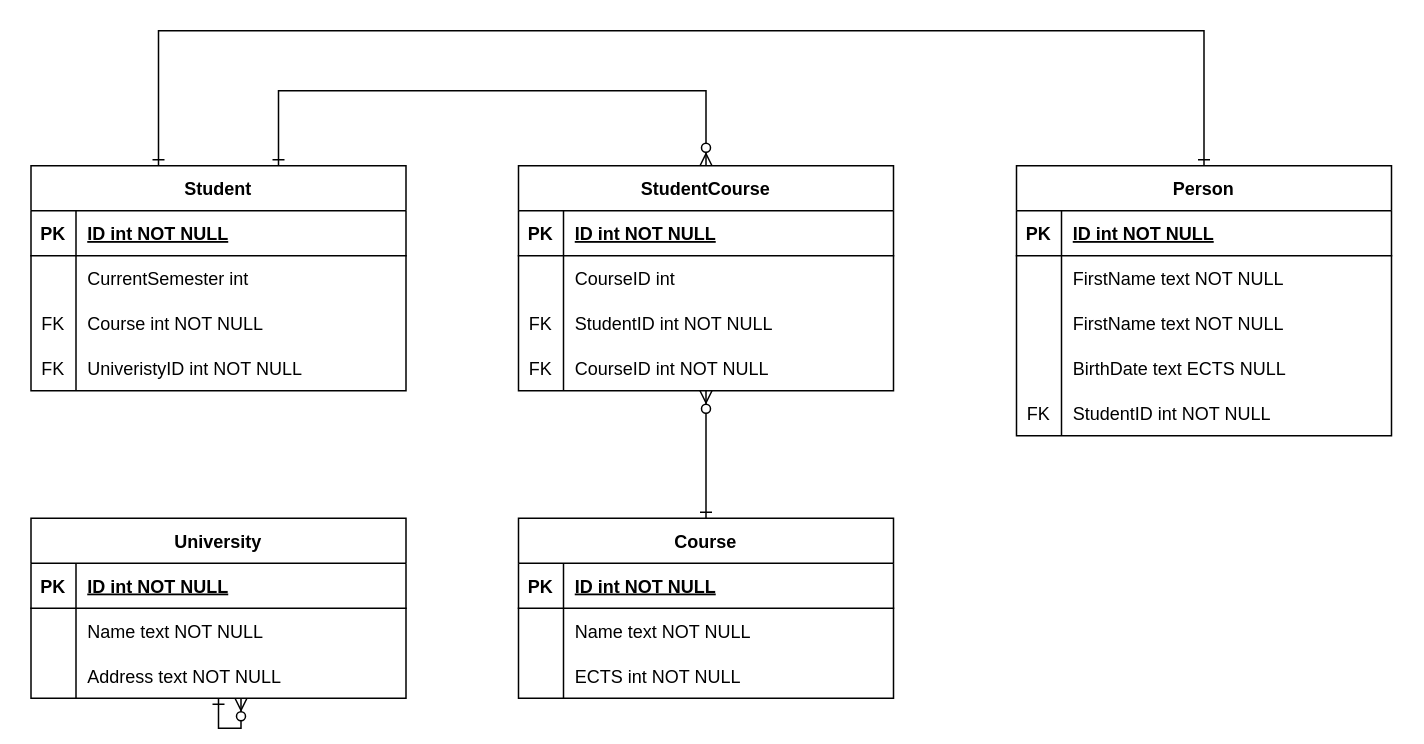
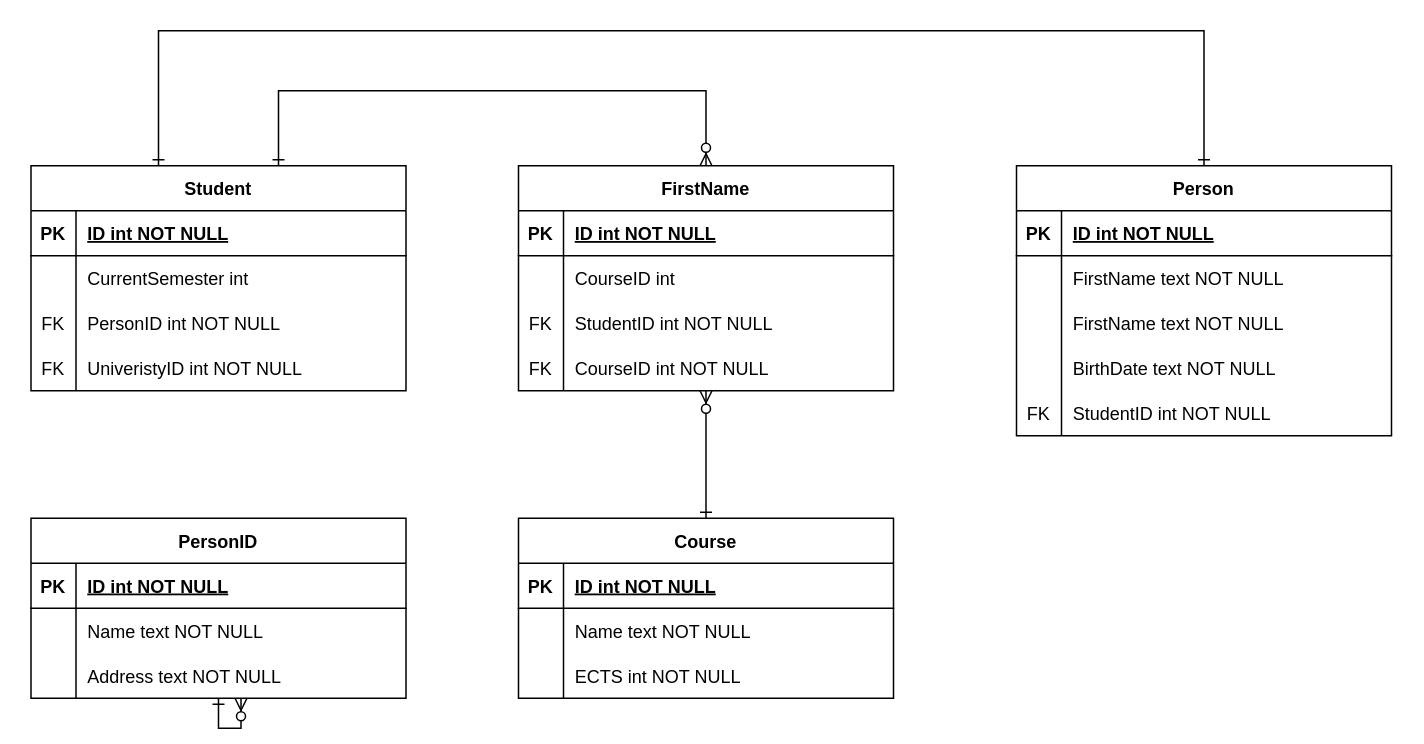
  <mxCell id="0" />
  <mxCell id="1" parent="0" />
  <mxCell id="2" style="edgeStyle=orthogonalEdgeStyle;rounded=0;orthogonalLoop=1;jettySize=auto;html=1;startArrow=ERone;startFill=0;endArrow=ERone;endFill=0;exitX=0.5;exitY=0;exitDx=0;exitDy=0;" edge="1" parent="1" source="52"><mxGeometry relative="1" as="geometry"><mxPoint x="105" y="110" as="targetPoint" /><Array as="points"><mxPoint x="802" y="20" /><mxPoint x="105" y="20" /></Array></mxGeometry></mxCell>
  <mxCell id="3" style="edgeStyle=orthogonalEdgeStyle;rounded=0;orthogonalLoop=1;jettySize=auto;html=1;startArrow=ERone;startFill=0;endArrow=ERzeroToMany;endFill=1;" edge="1" parent="1" source="19" target="28"><mxGeometry relative="1" as="geometry" /></mxCell>
  <mxCell id="4" style="edgeStyle=orthogonalEdgeStyle;rounded=0;orthogonalLoop=1;jettySize=auto;html=1;startArrow=ERzeroToMany;startFill=1;endArrow=ERone;endFill=0;" edge="1" parent="1" source="29"><mxGeometry relative="1" as="geometry"><mxPoint x="185" y="110" as="targetPoint" /><Array as="points"><mxPoint x="470" y="60" /><mxPoint x="185" y="60" /><mxPoint x="185" y="110" /></Array></mxGeometry></mxCell>
  <mxCell id="5" style="edgeStyle=orthogonalEdgeStyle;rounded=0;orthogonalLoop=1;jettySize=auto;html=1;entryX=0.5;entryY=1;entryDx=0;entryDy=0;startArrow=ERone;startFill=0;endArrow=ERzeroToMany;endFill=1;" edge="1" parent="1" source="42" target="29"><mxGeometry relative="1" as="geometry" /></mxCell>
  <mxCell id="6" value="Student" style="shape=table;startSize=30;container=1;collapsible=1;childLayout=tableLayout;fixedRows=1;rowLines=0;fontStyle=1;align=center;resizeLast=1;" vertex="1" parent="1"><mxGeometry x="20" y="110" width="250" height="150" as="geometry" /></mxCell>
  <mxCell id="7" value="" style="shape=partialRectangle;collapsible=0;dropTarget=0;pointerEvents=0;fillColor=none;points=[[0,0.5],[1,0.5]];portConstraint=eastwest;top=0;left=0;right=0;bottom=1;" vertex="1" parent="6"><mxGeometry y="30" width="250" height="30" as="geometry" /></mxCell>
  <mxCell id="8" value="PK" style="shape=partialRectangle;overflow=hidden;connectable=0;fillColor=none;top=0;left=0;bottom=0;right=0;fontStyle=1;" vertex="1" parent="7"><mxGeometry width="30" height="30" as="geometry" /></mxCell>
  <mxCell id="9" value="ID int NOT NULL" style="shape=partialRectangle;overflow=hidden;connectable=0;fillColor=none;top=0;left=0;bottom=0;right=0;align=left;spacingLeft=6;fontStyle=5;" vertex="1" parent="7"><mxGeometry x="30" width="220" height="30" as="geometry" /></mxCell>
  <mxCell id="10" value="" style="shape=partialRectangle;collapsible=0;dropTarget=0;pointerEvents=0;fillColor=none;points=[[0,0.5],[1,0.5]];portConstraint=eastwest;top=0;left=0;right=0;bottom=0;" vertex="1" parent="6"><mxGeometry y="60" width="250" height="30" as="geometry" /></mxCell>
  <mxCell id="11" value="" style="shape=partialRectangle;overflow=hidden;connectable=0;fillColor=none;top=0;left=0;bottom=0;right=0;" vertex="1" parent="10"><mxGeometry width="30" height="30" as="geometry" /></mxCell>
  <mxCell id="12" value="CurrentSemester int" style="shape=partialRectangle;overflow=hidden;connectable=0;fillColor=none;top=0;left=0;bottom=0;right=0;align=left;spacingLeft=6;" vertex="1" parent="10"><mxGeometry x="30" width="220" height="30" as="geometry" /></mxCell>
  <mxCell id="13" value="" style="shape=partialRectangle;collapsible=0;dropTarget=0;pointerEvents=0;fillColor=none;points=[[0,0.5],[1,0.5]];portConstraint=eastwest;top=0;left=0;right=0;bottom=0;" vertex="1" parent="6"><mxGeometry y="90" width="250" height="30" as="geometry" /></mxCell>
  <mxCell id="14" value="FK" style="shape=partialRectangle;overflow=hidden;connectable=0;fillColor=none;top=0;left=0;bottom=0;right=0;" vertex="1" parent="13"><mxGeometry width="30" height="30" as="geometry" /></mxCell>
- <mxCell id="15" value="Course int NOT NULL" style="shape=partialRectangle;overflow=hidden;connectable=0;fillColor=none;top=0;left=0;bottom=0;right=0;align=left;spacingLeft=6;" vertex="1" parent="13"><mxGeometry x="30" width="220" height="30" as="geometry" /></mxCell>
+ <mxCell id="15" value="PersonID int NOT NULL" style="shape=partialRectangle;overflow=hidden;connectable=0;fillColor=none;top=0;left=0;bottom=0;right=0;align=left;spacingLeft=6;" vertex="1" parent="13"><mxGeometry x="30" width="220" height="30" as="geometry" /></mxCell>
  <mxCell id="16" value="" style="shape=partialRectangle;collapsible=0;dropTarget=0;pointerEvents=0;fillColor=none;points=[[0,0.5],[1,0.5]];portConstraint=eastwest;top=0;left=0;right=0;bottom=0;" vertex="1" parent="6"><mxGeometry y="120" width="250" height="30" as="geometry" /></mxCell>
  <mxCell id="17" value="FK" style="shape=partialRectangle;overflow=hidden;connectable=0;fillColor=none;top=0;left=0;bottom=0;right=0;" vertex="1" parent="16"><mxGeometry width="30" height="30" as="geometry" /></mxCell>
  <mxCell id="18" value="UniveristyID int NOT NULL" style="shape=partialRectangle;overflow=hidden;connectable=0;fillColor=none;top=0;left=0;bottom=0;right=0;align=left;spacingLeft=6;" vertex="1" parent="16"><mxGeometry x="30" width="220" height="30" as="geometry" /></mxCell>
- <mxCell id="19" value="University" style="shape=table;startSize=30;container=1;collapsible=1;childLayout=tableLayout;fixedRows=1;rowLines=0;fontStyle=1;align=center;resizeLast=1;" vertex="1" parent="1"><mxGeometry x="20" y="345" width="250" height="120" as="geometry" /></mxCell>
+ <mxCell id="19" value="PersonID" style="shape=table;startSize=30;container=1;collapsible=1;childLayout=tableLayout;fixedRows=1;rowLines=0;fontStyle=1;align=center;resizeLast=1;" vertex="1" parent="1"><mxGeometry x="20" y="345" width="250" height="120" as="geometry" /></mxCell>
  <mxCell id="20" value="" style="shape=partialRectangle;collapsible=0;dropTarget=0;pointerEvents=0;fillColor=none;points=[[0,0.5],[1,0.5]];portConstraint=eastwest;top=0;left=0;right=0;bottom=1;" vertex="1" parent="19"><mxGeometry y="30" width="250" height="30" as="geometry" /></mxCell>
  <mxCell id="21" value="PK" style="shape=partialRectangle;overflow=hidden;connectable=0;fillColor=none;top=0;left=0;bottom=0;right=0;fontStyle=1;" vertex="1" parent="20"><mxGeometry width="30" height="30" as="geometry" /></mxCell>
  <mxCell id="22" value="ID int NOT NULL" style="shape=partialRectangle;overflow=hidden;connectable=0;fillColor=none;top=0;left=0;bottom=0;right=0;align=left;spacingLeft=6;fontStyle=5;" vertex="1" parent="20"><mxGeometry x="30" width="220" height="30" as="geometry" /></mxCell>
  <mxCell id="23" value="" style="shape=partialRectangle;collapsible=0;dropTarget=0;pointerEvents=0;fillColor=none;points=[[0,0.5],[1,0.5]];portConstraint=eastwest;top=0;left=0;right=0;bottom=0;" vertex="1" parent="19"><mxGeometry y="60" width="250" height="30" as="geometry" /></mxCell>
  <mxCell id="24" value="" style="shape=partialRectangle;overflow=hidden;connectable=0;fillColor=none;top=0;left=0;bottom=0;right=0;" vertex="1" parent="23"><mxGeometry width="30" height="30" as="geometry" /></mxCell>
  <mxCell id="25" value="Name text NOT NULL" style="shape=partialRectangle;overflow=hidden;connectable=0;fillColor=none;top=0;left=0;bottom=0;right=0;align=left;spacingLeft=6;" vertex="1" parent="23"><mxGeometry x="30" width="220" height="30" as="geometry" /></mxCell>
  <mxCell id="26" value="" style="shape=partialRectangle;collapsible=0;dropTarget=0;pointerEvents=0;fillColor=none;points=[[0,0.5],[1,0.5]];portConstraint=eastwest;top=0;left=0;right=0;bottom=0;" vertex="1" parent="19"><mxGeometry y="90" width="250" height="30" as="geometry" /></mxCell>
  <mxCell id="27" value="" style="shape=partialRectangle;overflow=hidden;connectable=0;fillColor=none;top=0;left=0;bottom=0;right=0;" vertex="1" parent="26"><mxGeometry width="30" height="30" as="geometry" /></mxCell>
  <mxCell id="28" value="Address text NOT NULL" style="shape=partialRectangle;overflow=hidden;connectable=0;fillColor=none;top=0;left=0;bottom=0;right=0;align=left;spacingLeft=6;" vertex="1" parent="26"><mxGeometry x="30" width="220" height="30" as="geometry" /></mxCell>
- <mxCell id="29" value="StudentCourse" style="shape=table;startSize=30;container=1;collapsible=1;childLayout=tableLayout;fixedRows=1;rowLines=0;fontStyle=1;align=center;resizeLast=1;" vertex="1" parent="1"><mxGeometry x="345" y="110" width="250" height="150" as="geometry" /></mxCell>
+ <mxCell id="29" value="FirstName" style="shape=table;startSize=30;container=1;collapsible=1;childLayout=tableLayout;fixedRows=1;rowLines=0;fontStyle=1;align=center;resizeLast=1;" vertex="1" parent="1"><mxGeometry x="345" y="110" width="250" height="150" as="geometry" /></mxCell>
  <mxCell id="30" value="" style="shape=partialRectangle;collapsible=0;dropTarget=0;pointerEvents=0;fillColor=none;points=[[0,0.5],[1,0.5]];portConstraint=eastwest;top=0;left=0;right=0;bottom=1;" vertex="1" parent="29"><mxGeometry y="30" width="250" height="30" as="geometry" /></mxCell>
  <mxCell id="31" value="PK" style="shape=partialRectangle;overflow=hidden;connectable=0;fillColor=none;top=0;left=0;bottom=0;right=0;fontStyle=1;" vertex="1" parent="30"><mxGeometry width="30" height="30" as="geometry" /></mxCell>
  <mxCell id="32" value="ID int NOT NULL" style="shape=partialRectangle;overflow=hidden;connectable=0;fillColor=none;top=0;left=0;bottom=0;right=0;align=left;spacingLeft=6;fontStyle=5;" vertex="1" parent="30"><mxGeometry x="30" width="220" height="30" as="geometry" /></mxCell>
  <mxCell id="33" value="" style="shape=partialRectangle;collapsible=0;dropTarget=0;pointerEvents=0;fillColor=none;points=[[0,0.5],[1,0.5]];portConstraint=eastwest;top=0;left=0;right=0;bottom=0;" vertex="1" parent="29"><mxGeometry y="60" width="250" height="30" as="geometry" /></mxCell>
  <mxCell id="34" value="" style="shape=partialRectangle;overflow=hidden;connectable=0;fillColor=none;top=0;left=0;bottom=0;right=0;" vertex="1" parent="33"><mxGeometry width="30" height="30" as="geometry" /></mxCell>
  <mxCell id="35" value="CourseID int" style="shape=partialRectangle;overflow=hidden;connectable=0;fillColor=none;top=0;left=0;bottom=0;right=0;align=left;spacingLeft=6;" vertex="1" parent="33"><mxGeometry x="30" width="220" height="30" as="geometry" /></mxCell>
  <mxCell id="36" value="" style="shape=partialRectangle;collapsible=0;dropTarget=0;pointerEvents=0;fillColor=none;points=[[0,0.5],[1,0.5]];portConstraint=eastwest;top=0;left=0;right=0;bottom=0;" vertex="1" parent="29"><mxGeometry y="90" width="250" height="30" as="geometry" /></mxCell>
  <mxCell id="37" value="FK" style="shape=partialRectangle;overflow=hidden;connectable=0;fillColor=none;top=0;left=0;bottom=0;right=0;" vertex="1" parent="36"><mxGeometry width="30" height="30" as="geometry" /></mxCell>
  <mxCell id="38" value="StudentID int NOT NULL" style="shape=partialRectangle;overflow=hidden;connectable=0;fillColor=none;top=0;left=0;bottom=0;right=0;align=left;spacingLeft=6;" vertex="1" parent="36"><mxGeometry x="30" width="220" height="30" as="geometry" /></mxCell>
  <mxCell id="39" value="" style="shape=partialRectangle;collapsible=0;dropTarget=0;pointerEvents=0;fillColor=none;points=[[0,0.5],[1,0.5]];portConstraint=eastwest;top=0;left=0;right=0;bottom=0;" vertex="1" parent="29"><mxGeometry y="120" width="250" height="30" as="geometry" /></mxCell>
  <mxCell id="40" value="FK" style="shape=partialRectangle;overflow=hidden;connectable=0;fillColor=none;top=0;left=0;bottom=0;right=0;" vertex="1" parent="39"><mxGeometry width="30" height="30" as="geometry" /></mxCell>
  <mxCell id="41" value="CourseID int NOT NULL" style="shape=partialRectangle;overflow=hidden;connectable=0;fillColor=none;top=0;left=0;bottom=0;right=0;align=left;spacingLeft=6;" vertex="1" parent="39"><mxGeometry x="30" width="220" height="30" as="geometry" /></mxCell>
  <mxCell id="42" value="Course" style="shape=table;startSize=30;container=1;collapsible=1;childLayout=tableLayout;fixedRows=1;rowLines=0;fontStyle=1;align=center;resizeLast=1;" vertex="1" parent="1"><mxGeometry x="345" y="345" width="250" height="120" as="geometry" /></mxCell>
  <mxCell id="43" value="" style="shape=partialRectangle;collapsible=0;dropTarget=0;pointerEvents=0;fillColor=none;points=[[0,0.5],[1,0.5]];portConstraint=eastwest;top=0;left=0;right=0;bottom=1;" vertex="1" parent="42"><mxGeometry y="30" width="250" height="30" as="geometry" /></mxCell>
  <mxCell id="44" value="PK" style="shape=partialRectangle;overflow=hidden;connectable=0;fillColor=none;top=0;left=0;bottom=0;right=0;fontStyle=1;" vertex="1" parent="43"><mxGeometry width="30" height="30" as="geometry" /></mxCell>
  <mxCell id="45" value="ID int NOT NULL" style="shape=partialRectangle;overflow=hidden;connectable=0;fillColor=none;top=0;left=0;bottom=0;right=0;align=left;spacingLeft=6;fontStyle=5;" vertex="1" parent="43"><mxGeometry x="30" width="220" height="30" as="geometry" /></mxCell>
  <mxCell id="46" value="" style="shape=partialRectangle;collapsible=0;dropTarget=0;pointerEvents=0;fillColor=none;points=[[0,0.5],[1,0.5]];portConstraint=eastwest;top=0;left=0;right=0;bottom=0;" vertex="1" parent="42"><mxGeometry y="60" width="250" height="30" as="geometry" /></mxCell>
  <mxCell id="47" value="" style="shape=partialRectangle;overflow=hidden;connectable=0;fillColor=none;top=0;left=0;bottom=0;right=0;" vertex="1" parent="46"><mxGeometry width="30" height="30" as="geometry" /></mxCell>
  <mxCell id="48" value="Name text NOT NULL" style="shape=partialRectangle;overflow=hidden;connectable=0;fillColor=none;top=0;left=0;bottom=0;right=0;align=left;spacingLeft=6;" vertex="1" parent="46"><mxGeometry x="30" width="220" height="30" as="geometry" /></mxCell>
  <mxCell id="49" value="" style="shape=partialRectangle;collapsible=0;dropTarget=0;pointerEvents=0;fillColor=none;points=[[0,0.5],[1,0.5]];portConstraint=eastwest;top=0;left=0;right=0;bottom=0;" vertex="1" parent="42"><mxGeometry y="90" width="250" height="30" as="geometry" /></mxCell>
  <mxCell id="50" value="" style="shape=partialRectangle;overflow=hidden;connectable=0;fillColor=none;top=0;left=0;bottom=0;right=0;" vertex="1" parent="49"><mxGeometry width="30" height="30" as="geometry" /></mxCell>
  <mxCell id="51" value="ECTS int NOT NULL" style="shape=partialRectangle;overflow=hidden;connectable=0;fillColor=none;top=0;left=0;bottom=0;right=0;align=left;spacingLeft=6;" vertex="1" parent="49"><mxGeometry x="30" width="220" height="30" as="geometry" /></mxCell>
  <mxCell id="52" value="Person" style="shape=table;startSize=30;container=1;collapsible=1;childLayout=tableLayout;fixedRows=1;rowLines=0;fontStyle=1;align=center;resizeLast=1;" vertex="1" parent="1"><mxGeometry x="677" y="110" width="250" height="180" as="geometry" /></mxCell>
  <mxCell id="53" value="" style="shape=partialRectangle;collapsible=0;dropTarget=0;pointerEvents=0;fillColor=none;points=[[0,0.5],[1,0.5]];portConstraint=eastwest;top=0;left=0;right=0;bottom=1;" vertex="1" parent="52"><mxGeometry y="30" width="250" height="30" as="geometry" /></mxCell>
  <mxCell id="54" value="PK" style="shape=partialRectangle;overflow=hidden;connectable=0;fillColor=none;top=0;left=0;bottom=0;right=0;fontStyle=1;" vertex="1" parent="53"><mxGeometry width="30" height="30" as="geometry" /></mxCell>
  <mxCell id="55" value="ID int NOT NULL" style="shape=partialRectangle;overflow=hidden;connectable=0;fillColor=none;top=0;left=0;bottom=0;right=0;align=left;spacingLeft=6;fontStyle=5;" vertex="1" parent="53"><mxGeometry x="30" width="220" height="30" as="geometry" /></mxCell>
  <mxCell id="56" value="" style="shape=partialRectangle;collapsible=0;dropTarget=0;pointerEvents=0;fillColor=none;points=[[0,0.5],[1,0.5]];portConstraint=eastwest;top=0;left=0;right=0;bottom=0;" vertex="1" parent="52"><mxGeometry y="60" width="250" height="30" as="geometry" /></mxCell>
  <mxCell id="57" value="" style="shape=partialRectangle;overflow=hidden;connectable=0;fillColor=none;top=0;left=0;bottom=0;right=0;" vertex="1" parent="56"><mxGeometry width="30" height="30" as="geometry" /></mxCell>
  <mxCell id="58" value="FirstName text NOT NULL" style="shape=partialRectangle;overflow=hidden;connectable=0;fillColor=none;top=0;left=0;bottom=0;right=0;align=left;spacingLeft=6;" vertex="1" parent="56"><mxGeometry x="30" width="220" height="30" as="geometry" /></mxCell>
  <mxCell id="59" value="" style="shape=partialRectangle;collapsible=0;dropTarget=0;pointerEvents=0;fillColor=none;points=[[0,0.5],[1,0.5]];portConstraint=eastwest;top=0;left=0;right=0;bottom=0;" vertex="1" parent="52"><mxGeometry y="90" width="250" height="30" as="geometry" /></mxCell>
  <mxCell id="60" value="" style="shape=partialRectangle;overflow=hidden;connectable=0;fillColor=none;top=0;left=0;bottom=0;right=0;" vertex="1" parent="59"><mxGeometry width="30" height="30" as="geometry" /></mxCell>
  <mxCell id="61" value="FirstName text NOT NULL" style="shape=partialRectangle;overflow=hidden;connectable=0;fillColor=none;top=0;left=0;bottom=0;right=0;align=left;spacingLeft=6;" vertex="1" parent="59"><mxGeometry x="30" width="220" height="30" as="geometry" /></mxCell>
  <mxCell id="62" value="" style="shape=partialRectangle;collapsible=0;dropTarget=0;pointerEvents=0;fillColor=none;points=[[0,0.5],[1,0.5]];portConstraint=eastwest;top=0;left=0;right=0;bottom=0;" vertex="1" parent="52"><mxGeometry y="120" width="250" height="30" as="geometry" /></mxCell>
  <mxCell id="63" value="" style="shape=partialRectangle;overflow=hidden;connectable=0;fillColor=none;top=0;left=0;bottom=0;right=0;" vertex="1" parent="62"><mxGeometry width="30" height="30" as="geometry" /></mxCell>
- <mxCell id="64" value="BirthDate text ECTS NULL" style="shape=partialRectangle;overflow=hidden;connectable=0;fillColor=none;top=0;left=0;bottom=0;right=0;align=left;spacingLeft=6;" vertex="1" parent="62"><mxGeometry x="30" width="220" height="30" as="geometry" /></mxCell>
+ <mxCell id="64" value="BirthDate text NOT NULL" style="shape=partialRectangle;overflow=hidden;connectable=0;fillColor=none;top=0;left=0;bottom=0;right=0;align=left;spacingLeft=6;" vertex="1" parent="62"><mxGeometry x="30" width="220" height="30" as="geometry" /></mxCell>
  <mxCell id="65" value="" style="shape=partialRectangle;collapsible=0;dropTarget=0;pointerEvents=0;fillColor=none;points=[[0,0.5],[1,0.5]];portConstraint=eastwest;top=0;left=0;right=0;bottom=0;" vertex="1" parent="52"><mxGeometry y="150" width="250" height="30" as="geometry" /></mxCell>
  <mxCell id="66" value="FK" style="shape=partialRectangle;overflow=hidden;connectable=0;fillColor=none;top=0;left=0;bottom=0;right=0;" vertex="1" parent="65"><mxGeometry width="30" height="30" as="geometry" /></mxCell>
  <mxCell id="67" value="StudentID int NOT NULL" style="shape=partialRectangle;overflow=hidden;connectable=0;fillColor=none;top=0;left=0;bottom=0;right=0;align=left;spacingLeft=6;" vertex="1" parent="65"><mxGeometry x="30" width="220" height="30" as="geometry" /></mxCell>
